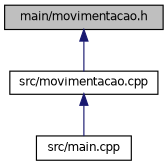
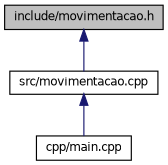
  digraph {
    node [color=black fillcolor=white fontname=Helvetica fontsize=10 shape=record style=filled]
    edge [color=midnightblue dir=back fontname=Helvetica fontsize=10 labelfontname=Helvetica labelfontsize=10 style=solid]
-   n1 [fillcolor=grey75 fontcolor=black height=0.2 label="main/movimentacao.h" width=0.4]
+   n1 [fillcolor=grey75 fontcolor=black height=0.2 label="include/movimentacao.h" width=0.4]
    n2 [height=0.2 label="src/movimentacao.cpp" width=0.4]
-   n3 [height=0.2 label="src/main.cpp" width=0.4]
+   n3 [height=0.2 label="cpp/main.cpp" width=0.4]
    n1 -> n2
    n2 -> n3
  }
